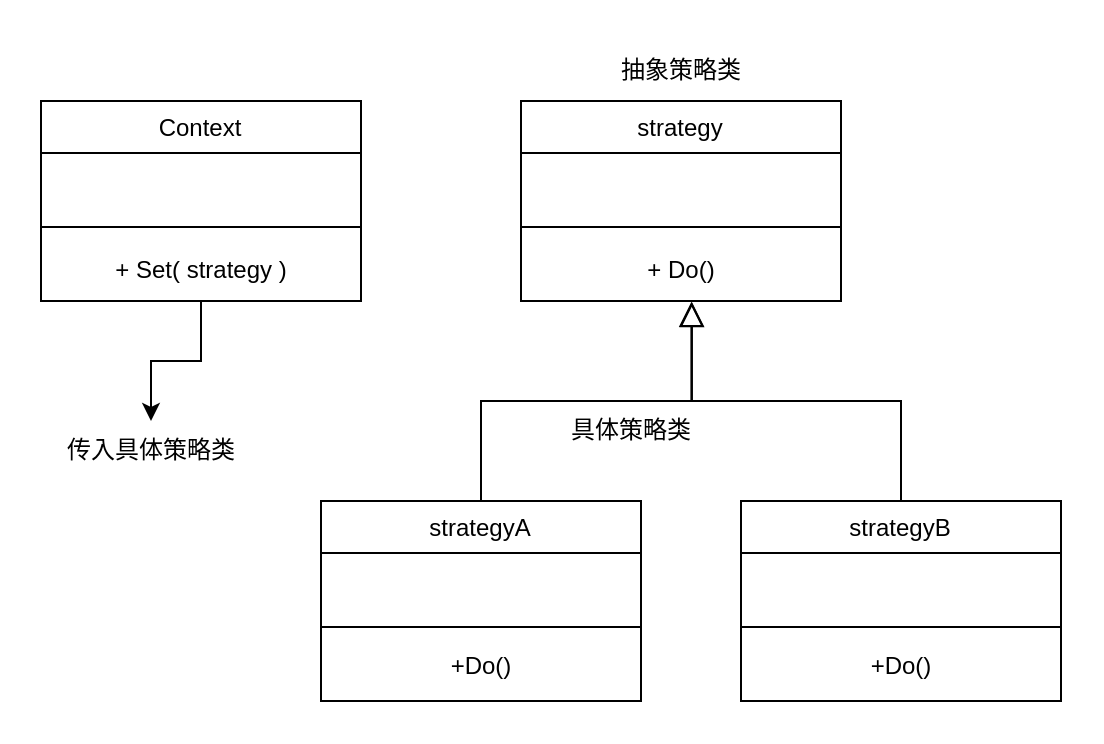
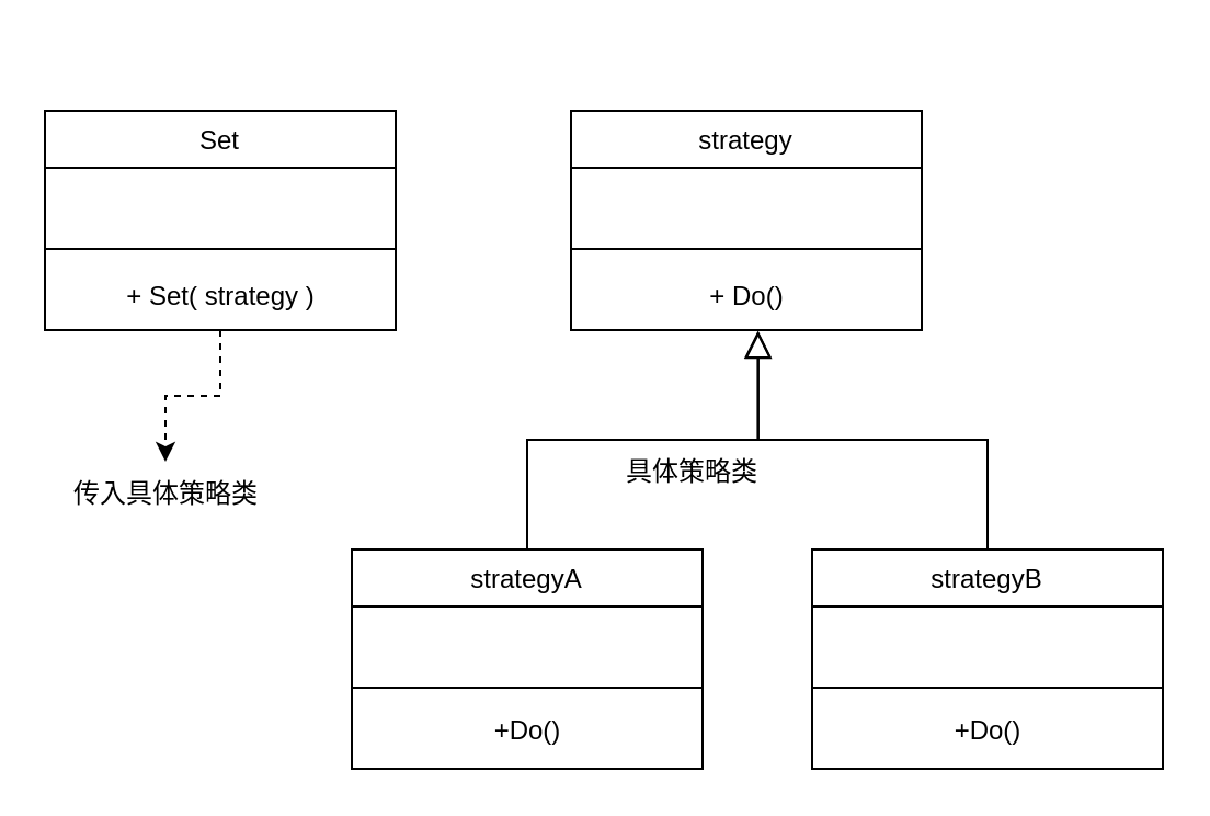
  <mxCell id="0" />
  <mxCell id="1" parent="0" />
  <mxCell id="2" value="" style="endArrow=block;endSize=10;endFill=0;shadow=0;strokeWidth=1;rounded=0;edgeStyle=elbowEdgeStyle;elbow=vertical;entryX=0.587;entryY=1.013;entryDx=0;entryDy=0;entryPerimeter=0;" edge="1" parent="1" target="18"><mxGeometry width="160" relative="1" as="geometry"><mxPoint x="240" y="250" as="sourcePoint" /><mxPoint x="340" y="148" as="targetPoint" /></mxGeometry></mxCell>
  <mxCell id="3" value="T2" style="swimlane;fontStyle=0;align=center;verticalAlign=top;childLayout=stackLayout;horizontal=1;startSize=26;horizontalStack=0;resizeParent=1;resizeLast=0;collapsible=1;marginBottom=0;rounded=0;shadow=0;strokeWidth=1;" vertex="1" parent="1"><mxGeometry x="370" y="250" width="160" height="100" as="geometry"><mxRectangle x="340" y="380" width="170" height="26" as="alternateBounds" /></mxGeometry></mxCell>
  <mxCell id="4" value="" style="line;html=1;strokeWidth=1;align=left;verticalAlign=middle;spacingTop=-1;spacingLeft=3;spacingRight=3;rotatable=0;labelPosition=right;points=[];portConstraint=eastwest;" vertex="1" parent="3"><mxGeometry y="26" width="160" height="74" as="geometry" /></mxCell>
  <mxCell id="5" value="" style="endArrow=block;endSize=10;endFill=0;shadow=0;strokeWidth=1;rounded=0;edgeStyle=elbowEdgeStyle;elbow=vertical;entryX=0.591;entryY=1.016;entryDx=0;entryDy=0;entryPerimeter=0;" edge="1" parent="1" source="3" target="18"><mxGeometry width="160" relative="1" as="geometry"><mxPoint x="250" y="263" as="sourcePoint" /><mxPoint x="340" y="148" as="targetPoint" /></mxGeometry></mxCell>
  <mxCell id="6" value="strategyA" style="swimlane;fontStyle=0;align=center;verticalAlign=top;childLayout=stackLayout;horizontal=1;startSize=26;horizontalStack=0;resizeParent=1;resizeLast=0;collapsible=1;marginBottom=0;rounded=0;shadow=0;strokeWidth=1;" vertex="1" parent="1"><mxGeometry x="160" y="250" width="160" height="100" as="geometry"><mxRectangle x="340" y="380" width="170" height="26" as="alternateBounds" /></mxGeometry></mxCell>
  <mxCell id="7" value="" style="line;html=1;strokeWidth=1;align=left;verticalAlign=middle;spacingTop=-1;spacingLeft=3;spacingRight=3;rotatable=0;labelPosition=right;points=[];portConstraint=eastwest;" vertex="1" parent="6"><mxGeometry y="26" width="160" height="74" as="geometry" /></mxCell>
  <mxCell id="8" value="strategyB" style="swimlane;fontStyle=0;align=center;verticalAlign=top;childLayout=stackLayout;horizontal=1;startSize=26;horizontalStack=0;resizeParent=1;resizeLast=0;collapsible=1;marginBottom=0;rounded=0;shadow=0;strokeWidth=1;" vertex="1" parent="1"><mxGeometry x="370" y="250" width="160" height="100" as="geometry"><mxRectangle x="340" y="380" width="170" height="26" as="alternateBounds" /></mxGeometry></mxCell>
  <mxCell id="9" value="" style="line;html=1;strokeWidth=1;align=left;verticalAlign=middle;spacingTop=-1;spacingLeft=3;spacingRight=3;rotatable=0;labelPosition=right;points=[];portConstraint=eastwest;" vertex="1" parent="8"><mxGeometry y="26" width="160" height="74" as="geometry" /></mxCell>
- <mxCell id="10" value="Context" style="swimlane;fontStyle=0;align=center;verticalAlign=top;childLayout=stackLayout;horizontal=1;startSize=26;horizontalStack=0;resizeParent=1;resizeLast=0;collapsible=1;marginBottom=0;rounded=0;shadow=0;strokeWidth=1;" vertex="1" parent="1"><mxGeometry x="20" y="50" width="160" height="100" as="geometry"><mxRectangle x="340" y="380" width="170" height="26" as="alternateBounds" /></mxGeometry></mxCell>
+ <mxCell id="10" value="Set" style="swimlane;fontStyle=0;align=center;verticalAlign=top;childLayout=stackLayout;horizontal=1;startSize=26;horizontalStack=0;resizeParent=1;resizeLast=0;collapsible=1;marginBottom=0;rounded=0;shadow=0;strokeWidth=1;" vertex="1" parent="1"><mxGeometry x="20" y="50" width="160" height="100" as="geometry"><mxRectangle x="340" y="380" width="170" height="26" as="alternateBounds" /></mxGeometry></mxCell>
  <mxCell id="11" value="" style="line;html=1;strokeWidth=1;align=left;verticalAlign=middle;spacingTop=-1;spacingLeft=3;spacingRight=3;rotatable=0;labelPosition=right;points=[];portConstraint=eastwest;" vertex="1" parent="10"><mxGeometry y="26" width="160" height="74" as="geometry" /></mxCell>
- <mxCell id="12" value="" style="edgeStyle=orthogonalEdgeStyle;rounded=0;orthogonalLoop=1;jettySize=auto;html=1;dashed=0;" edge="1" parent="1" source="13" target="21"><mxGeometry relative="1" as="geometry" /></mxCell>
+ <mxCell id="12" value="" style="edgeStyle=orthogonalEdgeStyle;rounded=0;orthogonalLoop=1;jettySize=auto;html=1;dashed=1;" edge="1" parent="1" source="13" target="21"><mxGeometry relative="1" as="geometry" /></mxCell>
  <mxCell id="13" value="+ Set( strategy )" style="text;html=1;align=center;verticalAlign=middle;resizable=0;points=[];autosize=1;strokeColor=none;fillColor=none;" vertex="1" parent="1"><mxGeometry x="45" y="120" width="110" height="30" as="geometry" /></mxCell>
  <mxCell id="14" value="+Do()" style="text;html=1;align=center;verticalAlign=middle;resizable=0;points=[];autosize=1;strokeColor=none;fillColor=none;" vertex="1" parent="1"><mxGeometry x="215" y="318" width="50" height="30" as="geometry" /></mxCell>
  <mxCell id="15" value="+Do()" style="text;html=1;align=center;verticalAlign=middle;resizable=0;points=[];autosize=1;strokeColor=none;fillColor=none;" vertex="1" parent="1"><mxGeometry x="425" y="318" width="50" height="30" as="geometry" /></mxCell>
  <mxCell id="16" value="strategy" style="swimlane;fontStyle=0;align=center;verticalAlign=top;childLayout=stackLayout;horizontal=1;startSize=26;horizontalStack=0;resizeParent=1;resizeLast=0;collapsible=1;marginBottom=0;rounded=0;shadow=0;strokeWidth=1;" vertex="1" parent="1"><mxGeometry x="260" y="50" width="160" height="100" as="geometry"><mxRectangle x="550" y="140" width="160" height="26" as="alternateBounds" /></mxGeometry></mxCell>
  <mxCell id="17" value="" style="line;html=1;strokeWidth=1;align=left;verticalAlign=middle;spacingTop=-1;spacingLeft=3;spacingRight=3;rotatable=0;labelPosition=right;points=[];portConstraint=eastwest;" vertex="1" parent="16"><mxGeometry y="26" width="160" height="74" as="geometry" /></mxCell>
  <mxCell id="18" value="+ Do()" style="text;html=1;align=center;verticalAlign=middle;resizable=0;points=[];autosize=1;strokeColor=none;fillColor=none;" vertex="1" parent="1"><mxGeometry x="310" y="120" width="60" height="30" as="geometry" /></mxCell>
  <mxCell id="19" value="具体策略类" style="text;html=1;align=center;verticalAlign=middle;resizable=0;points=[];autosize=1;strokeColor=none;fillColor=none;" vertex="1" parent="1"><mxGeometry x="275" y="200" width="80" height="30" as="geometry" /></mxCell>
- <mxCell id="20" value="抽象策略类" style="text;html=1;align=center;verticalAlign=middle;resizable=0;points=[];autosize=1;strokeColor=none;fillColor=none;" vertex="1" parent="1"><mxGeometry x="300" y="20" width="80" height="30" as="geometry" /></mxCell>
  <mxCell id="21" value="传入具体策略类" style="text;html=1;align=center;verticalAlign=middle;resizable=0;points=[];autosize=1;strokeColor=none;fillColor=none;" vertex="1" parent="1"><mxGeometry x="20" y="210" width="110" height="30" as="geometry" /></mxCell>
